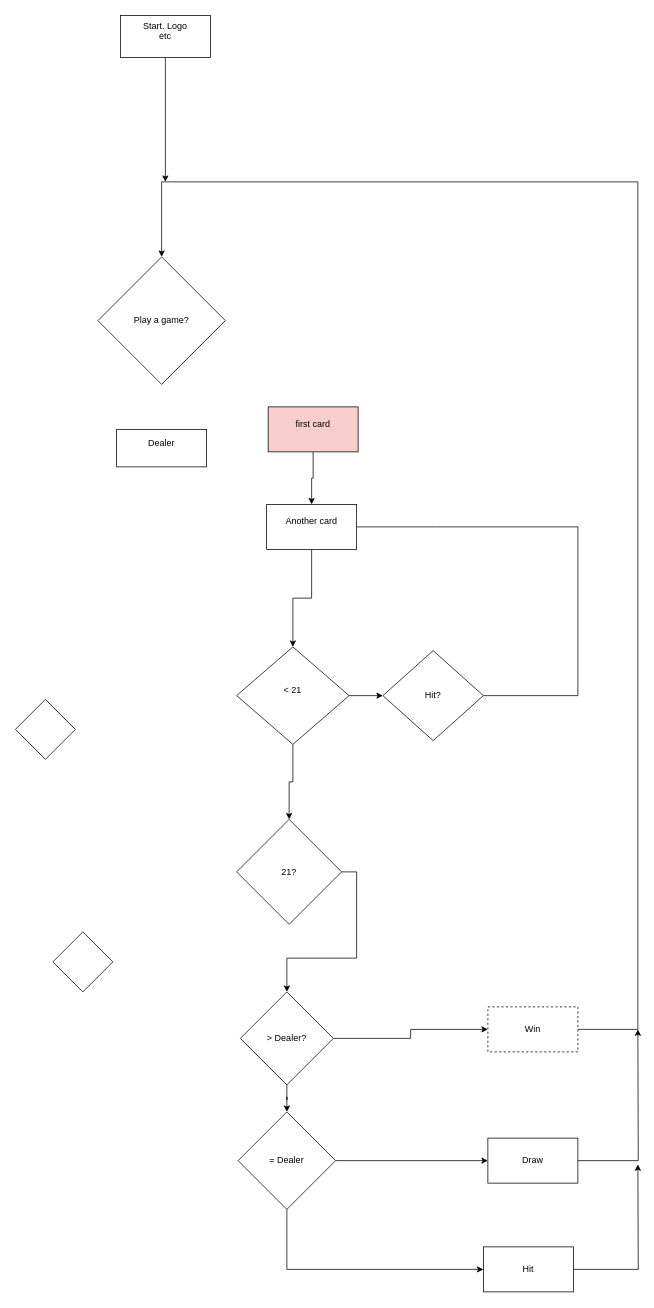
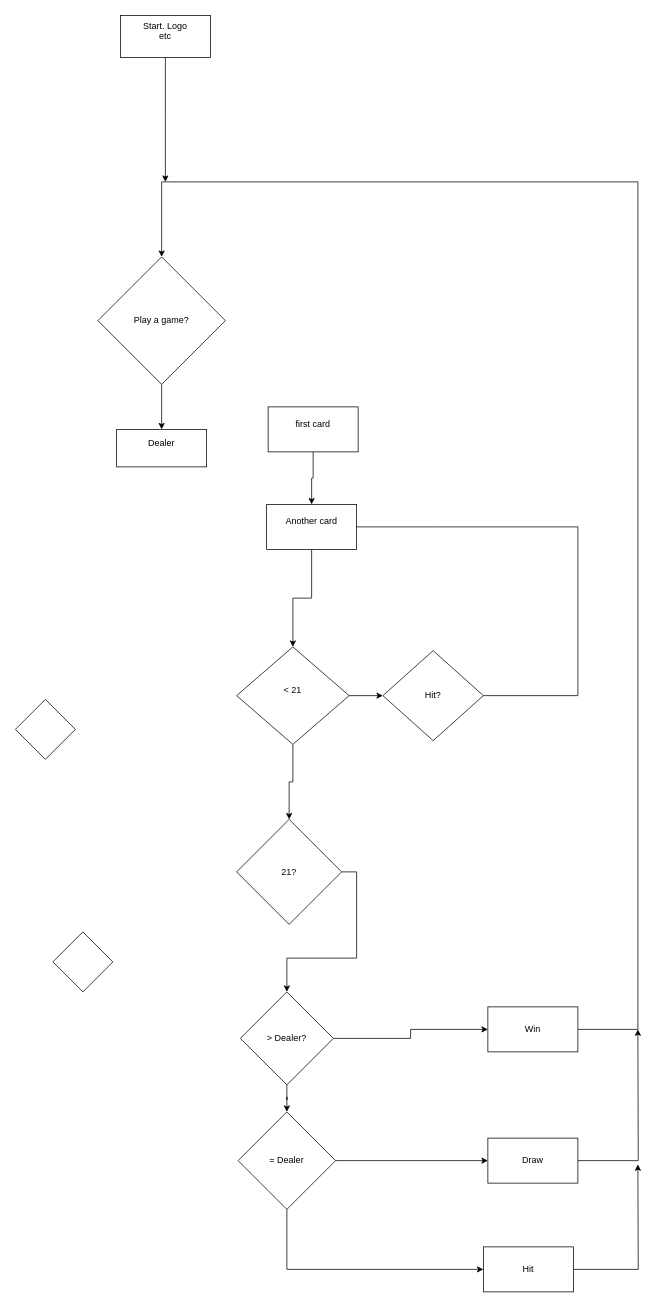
  <mxCell id="0" />
  <mxCell id="1" parent="0" />
  <mxCell id="2" style="edgeStyle=orthogonalEdgeStyle;rounded=0;orthogonalLoop=1;jettySize=auto;html=1;" parent="1" source="4" target="10" edge="1"><mxGeometry relative="1" as="geometry" /></mxCell>
  <mxCell id="3" style="edgeStyle=orthogonalEdgeStyle;rounded=0;orthogonalLoop=1;jettySize=auto;html=1;exitX=0.5;exitY=1;exitDx=0;exitDy=0;entryX=0.5;entryY=0;entryDx=0;entryDy=0;" parent="1" source="4" target="12" edge="1"><mxGeometry relative="1" as="geometry" /></mxCell>
  <mxCell id="4" value="&lt;div&gt;&amp;lt; 21&lt;/div&gt;&lt;div&gt;&lt;br&gt;&lt;/div&gt;" style="rhombus;whiteSpace=wrap;html=1;" parent="1" vertex="1"><mxGeometry x="315" y="862" width="150" height="130" as="geometry" /></mxCell>
  <mxCell id="5" style="edgeStyle=orthogonalEdgeStyle;rounded=0;orthogonalLoop=1;jettySize=auto;html=1;exitX=0.5;exitY=1;exitDx=0;exitDy=0;entryX=0.5;entryY=0;entryDx=0;entryDy=0;" parent="1" source="6" target="4" edge="1"><mxGeometry relative="1" as="geometry" /></mxCell>
  <mxCell id="6" value="&lt;div&gt;Another card&lt;/div&gt;&lt;div&gt;&lt;br&gt;&lt;/div&gt;" style="rounded=0;whiteSpace=wrap;html=1;" parent="1" vertex="1"><mxGeometry x="355" y="672" width="120" height="60" as="geometry" /></mxCell>
  <mxCell id="7" value="" style="endArrow=none;html=1;rounded=0;entryX=1;entryY=0.5;entryDx=0;entryDy=0;exitX=1;exitY=0.5;exitDx=0;exitDy=0;" parent="1" source="10" target="6" edge="1"><mxGeometry width="50" height="50" relative="1" as="geometry"><mxPoint x="760" y="1032" as="sourcePoint" /><mxPoint x="580" y="702" as="targetPoint" /><Array as="points"><mxPoint x="770" y="927" /><mxPoint x="770" y="702" /><mxPoint x="580" y="702" /></Array></mxGeometry></mxCell>
  <mxCell id="8" style="edgeStyle=orthogonalEdgeStyle;rounded=0;orthogonalLoop=1;jettySize=auto;html=1;entryX=0.5;entryY=0;entryDx=0;entryDy=0;" parent="1" source="9" target="6" edge="1"><mxGeometry relative="1" as="geometry" /></mxCell>
- <mxCell id="9" value="&lt;div&gt;first card&lt;/div&gt;&lt;div&gt;&lt;br&gt;&lt;/div&gt;" style="rounded=0;whiteSpace=wrap;html=1;fillColor=#f8cecc;" parent="1" vertex="1"><mxGeometry x="357" y="542" width="120" height="60" as="geometry" /></mxCell>
+ <mxCell id="9" value="&lt;div&gt;first card&lt;/div&gt;&lt;div&gt;&lt;br&gt;&lt;/div&gt;" style="rounded=0;whiteSpace=wrap;html=1;" parent="1" vertex="1"><mxGeometry x="357" y="542" width="120" height="60" as="geometry" /></mxCell>
  <mxCell id="10" value="Hit?" style="rhombus;whiteSpace=wrap;html=1;" parent="1" vertex="1"><mxGeometry x="510" y="867" width="134" height="120" as="geometry" /></mxCell>
  <mxCell id="11" style="edgeStyle=orthogonalEdgeStyle;rounded=0;orthogonalLoop=1;jettySize=auto;html=1;exitX=1;exitY=0.5;exitDx=0;exitDy=0;" parent="1" source="12" target="18" edge="1"><mxGeometry relative="1" as="geometry" /></mxCell>
  <mxCell id="12" value="21?" style="rhombus;whiteSpace=wrap;html=1;" parent="1" vertex="1"><mxGeometry x="315" y="1092" width="140" height="140" as="geometry" /></mxCell>
  <mxCell id="13" value="" style="rhombus;whiteSpace=wrap;html=1;" parent="1" vertex="1"><mxGeometry x="20" y="932" width="80" height="80" as="geometry" /></mxCell>
  <mxCell id="14" style="edgeStyle=orthogonalEdgeStyle;rounded=0;orthogonalLoop=1;jettySize=auto;html=1;entryX=0.5;entryY=0;entryDx=0;entryDy=0;" parent="1" source="15" target="28" edge="1"><mxGeometry relative="1" as="geometry"><mxPoint x="220" y="322" as="targetPoint" /><Array as="points"><mxPoint x="850" y="1372" /><mxPoint x="850" y="242" /><mxPoint x="215" y="242" /></Array></mxGeometry></mxCell>
- <mxCell id="15" value="&lt;div&gt;Win&lt;/div&gt;" style="rounded=0;whiteSpace=wrap;html=1;dashed=1;" parent="1" vertex="1"><mxGeometry x="650" y="1342" width="120" height="60" as="geometry" /></mxCell>
+ <mxCell id="15" value="&lt;div&gt;Win&lt;/div&gt;" style="rounded=0;whiteSpace=wrap;html=1;" parent="1" vertex="1"><mxGeometry x="650" y="1342" width="120" height="60" as="geometry" /></mxCell>
  <mxCell id="16" style="edgeStyle=orthogonalEdgeStyle;rounded=0;orthogonalLoop=1;jettySize=auto;html=1;exitX=1;exitY=0.5;exitDx=0;exitDy=0;entryX=0;entryY=0.5;entryDx=0;entryDy=0;" parent="1" source="18" target="15" edge="1"><mxGeometry relative="1" as="geometry" /></mxCell>
  <mxCell id="17" style="edgeStyle=orthogonalEdgeStyle;rounded=0;orthogonalLoop=1;jettySize=auto;html=1;" parent="1" source="18" target="22" edge="1"><mxGeometry relative="1" as="geometry" /></mxCell>
  <mxCell id="18" value="&amp;gt; Dealer?" style="rhombus;whiteSpace=wrap;html=1;" parent="1" vertex="1"><mxGeometry x="320" y="1322" width="124" height="124" as="geometry" /></mxCell>
  <mxCell id="19" value="" style="rhombus;whiteSpace=wrap;html=1;" parent="1" vertex="1"><mxGeometry x="70" y="1242" width="80" height="80" as="geometry" /></mxCell>
  <mxCell id="20" style="edgeStyle=orthogonalEdgeStyle;rounded=0;orthogonalLoop=1;jettySize=auto;html=1;" parent="1" source="22" target="26" edge="1"><mxGeometry relative="1" as="geometry" /></mxCell>
  <mxCell id="21" style="edgeStyle=orthogonalEdgeStyle;rounded=0;orthogonalLoop=1;jettySize=auto;html=1;exitX=0.5;exitY=1;exitDx=0;exitDy=0;entryX=0;entryY=0.5;entryDx=0;entryDy=0;" parent="1" source="22" target="24" edge="1"><mxGeometry relative="1" as="geometry" /></mxCell>
  <mxCell id="22" value="&lt;div&gt;= Dealer&lt;/div&gt;" style="rhombus;whiteSpace=wrap;html=1;" parent="1" vertex="1"><mxGeometry x="317" y="1482" width="130" height="130" as="geometry" /></mxCell>
  <mxCell id="23" style="edgeStyle=orthogonalEdgeStyle;rounded=0;orthogonalLoop=1;jettySize=auto;html=1;" parent="1" source="24" edge="1"><mxGeometry relative="1" as="geometry"><mxPoint x="850" y="1552" as="targetPoint" /></mxGeometry></mxCell>
  <mxCell id="24" value="Hit" style="rounded=0;whiteSpace=wrap;html=1;" parent="1" vertex="1"><mxGeometry x="644" y="1662" width="120" height="60" as="geometry" /></mxCell>
  <mxCell id="25" style="edgeStyle=orthogonalEdgeStyle;rounded=0;orthogonalLoop=1;jettySize=auto;html=1;" parent="1" source="26" edge="1"><mxGeometry relative="1" as="geometry"><mxPoint x="850" y="1372" as="targetPoint" /></mxGeometry></mxCell>
  <mxCell id="26" value="&lt;div&gt;Draw&lt;/div&gt;" style="rounded=0;whiteSpace=wrap;html=1;" parent="1" vertex="1"><mxGeometry x="650" y="1517" width="120" height="60" as="geometry" /></mxCell>
+ <mxCell id="27" style="edgeStyle=orthogonalEdgeStyle;rounded=0;orthogonalLoop=1;jettySize=auto;html=1;exitX=0.5;exitY=1;exitDx=0;exitDy=0;entryX=0.5;entryY=0;entryDx=0;entryDy=0;" parent="1" source="28" target="31" edge="1"><mxGeometry relative="1" as="geometry" /></mxCell>
  <mxCell id="28" value="Play a game?" style="rhombus;whiteSpace=wrap;html=1;" parent="1" vertex="1"><mxGeometry x="130" y="342" width="170" height="170" as="geometry" /></mxCell>
  <mxCell id="29" style="edgeStyle=orthogonalEdgeStyle;rounded=0;orthogonalLoop=1;jettySize=auto;html=1;" parent="1" source="30" edge="1"><mxGeometry relative="1" as="geometry"><mxPoint x="220" y="242" as="targetPoint" /></mxGeometry></mxCell>
  <mxCell id="30" value="&lt;div&gt;Start. Logo&lt;/div&gt;&lt;div&gt;etc&lt;/div&gt;&lt;div&gt;&lt;br&gt;&lt;/div&gt;" style="rounded=0;whiteSpace=wrap;html=1;" parent="1" vertex="1"><mxGeometry x="160" y="20" width="120" height="56" as="geometry" /></mxCell>
  <mxCell id="31" value="&lt;div&gt;Dealer&lt;/div&gt;&lt;div&gt;&lt;br&gt;&lt;/div&gt;" style="rounded=0;whiteSpace=wrap;html=1;" parent="1" vertex="1"><mxGeometry x="155" y="572" width="120" height="50" as="geometry" /></mxCell>
